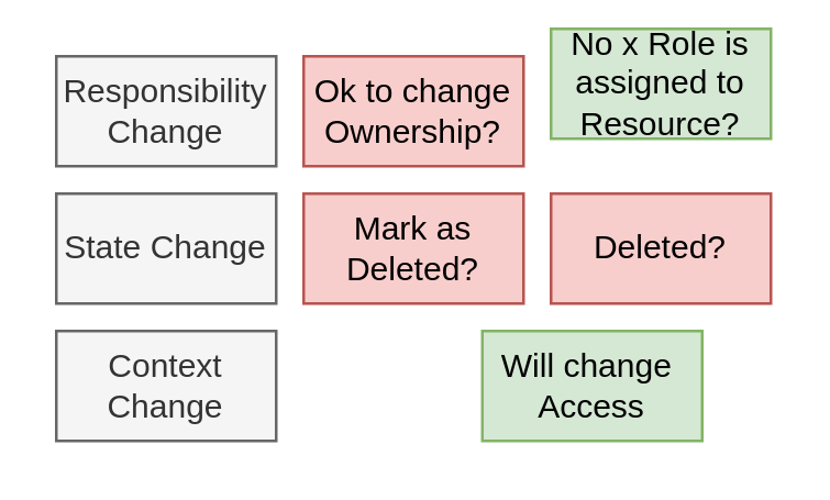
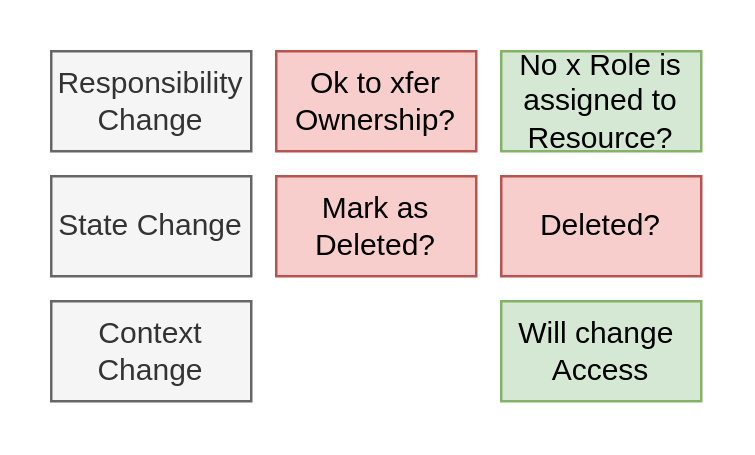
  <mxCell id="0" />
  <mxCell id="1" parent="0" />
  <mxCell id="2" value="State Change" style="rounded=0;whiteSpace=wrap;html=1;fillColor=#f5f5f5;fontColor=#333333;strokeColor=#666666;" vertex="1" parent="1"><mxGeometry x="20" y="70" width="80" height="40" as="geometry" /></mxCell>
  <mxCell id="3" value="Context Change" style="rounded=0;whiteSpace=wrap;html=1;fillColor=#f5f5f5;fontColor=#333333;strokeColor=#666666;" vertex="1" parent="1"><mxGeometry x="20" y="120" width="80" height="40" as="geometry" /></mxCell>
- <mxCell id="4" value="Will change&amp;nbsp; Access" style="rounded=0;whiteSpace=wrap;html=1;fillColor=#d5e8d4;strokeColor=#82b366;" vertex="1" parent="1"><mxGeometry x="175" y="120" width="80" height="40" as="geometry" /></mxCell>
+ <mxCell id="4" value="Will change&amp;nbsp; Access" style="rounded=0;whiteSpace=wrap;html=1;fillColor=#d5e8d4;strokeColor=#82b366;" vertex="1" parent="1"><mxGeometry x="200" y="120" width="80" height="40" as="geometry" /></mxCell>
  <mxCell id="5" value="Mark as Deleted?" style="rounded=0;whiteSpace=wrap;html=1;fillColor=#f8cecc;strokeColor=#b85450;" vertex="1" parent="1"><mxGeometry x="110" y="70" width="80" height="40" as="geometry" /></mxCell>
  <mxCell id="6" value="Responsibility Change" style="rounded=0;whiteSpace=wrap;html=1;fillColor=#f5f5f5;fontColor=#333333;strokeColor=#666666;" vertex="1" parent="1"><mxGeometry x="20" y="20" width="80" height="40" as="geometry" /></mxCell>
- <mxCell id="7" value="Ok to change Ownership?" style="rounded=0;whiteSpace=wrap;html=1;fillColor=#f8cecc;strokeColor=#b85450;" vertex="1" parent="1"><mxGeometry x="110" y="20" width="80" height="40" as="geometry" /></mxCell>
- <mxCell id="8" value="No x Role is assigned to Resource?" style="rounded=0;whiteSpace=wrap;html=1;fillColor=#d5e8d4;strokeColor=#82b366;" vertex="1" parent="1"><mxGeometry x="200" y="10" width="80" height="40" as="geometry" /></mxCell>
+ <mxCell id="7" value="Ok to xfer Ownership?" style="rounded=0;whiteSpace=wrap;html=1;fillColor=#f8cecc;strokeColor=#b85450;" vertex="1" parent="1"><mxGeometry x="110" y="20" width="80" height="40" as="geometry" /></mxCell>
+ <mxCell id="8" value="No x Role is assigned to Resource?" style="rounded=0;whiteSpace=wrap;html=1;fillColor=#d5e8d4;strokeColor=#82b366;" vertex="1" parent="1"><mxGeometry x="200" y="20" width="80" height="40" as="geometry" /></mxCell>
  <mxCell id="9" value="Deleted?" style="rounded=0;whiteSpace=wrap;html=1;fillColor=#f8cecc;strokeColor=#b85450;" vertex="1" parent="1"><mxGeometry x="200" y="70" width="80" height="40" as="geometry" /></mxCell>
